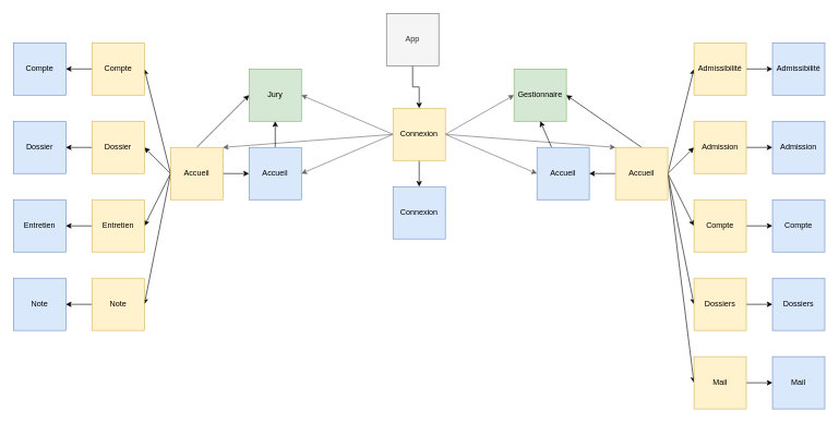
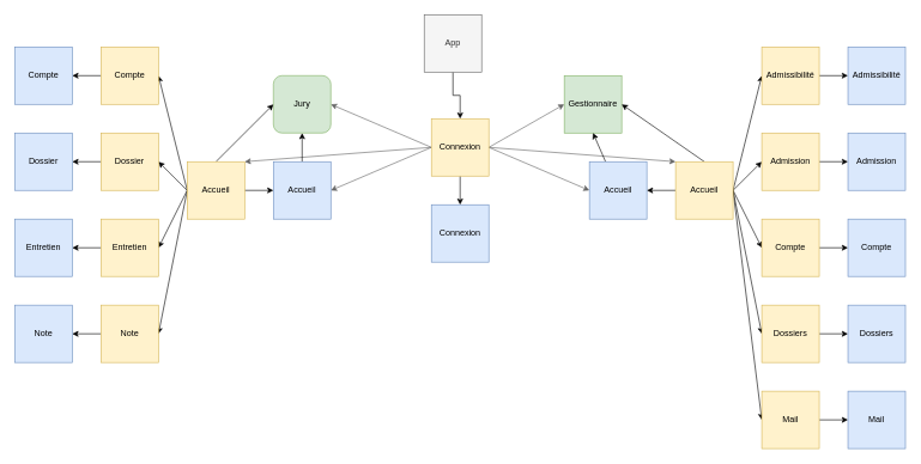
  <mxCell id="0" />
  <mxCell id="1" parent="0" />
  <mxCell id="2" style="edgeStyle=none;rounded=0;orthogonalLoop=1;jettySize=auto;html=1;entryX=1;entryY=0.5;entryDx=0;entryDy=0;fillColor=#f5f5f5;strokeColor=#666666;exitX=0;exitY=0.5;exitDx=0;exitDy=0;" parent="1" source="9" target="10" edge="1"><mxGeometry relative="1" as="geometry" /></mxCell>
  <mxCell id="3" style="edgeStyle=none;rounded=0;orthogonalLoop=1;jettySize=auto;html=1;entryX=1;entryY=0.5;entryDx=0;entryDy=0;exitX=0;exitY=0.5;exitDx=0;exitDy=0;fillColor=#f5f5f5;strokeColor=#666666;" parent="1" source="9" target="13" edge="1"><mxGeometry relative="1" as="geometry" /></mxCell>
  <mxCell id="4" style="edgeStyle=none;rounded=0;orthogonalLoop=1;jettySize=auto;html=1;entryX=1;entryY=0;entryDx=0;entryDy=0;exitX=0;exitY=0.5;exitDx=0;exitDy=0;fillColor=#f5f5f5;strokeColor=#666666;" parent="1" source="9" target="22" edge="1"><mxGeometry relative="1" as="geometry" /></mxCell>
  <mxCell id="5" style="edgeStyle=none;rounded=0;orthogonalLoop=1;jettySize=auto;html=1;entryX=0;entryY=0.5;entryDx=0;entryDy=0;fillColor=#f5f5f5;strokeColor=#666666;exitX=1;exitY=0.5;exitDx=0;exitDy=0;" parent="1" source="9" target="11" edge="1"><mxGeometry relative="1" as="geometry" /></mxCell>
  <mxCell id="6" style="edgeStyle=none;rounded=0;orthogonalLoop=1;jettySize=auto;html=1;entryX=0;entryY=0.5;entryDx=0;entryDy=0;exitX=1;exitY=0.5;exitDx=0;exitDy=0;fillColor=#f5f5f5;strokeColor=#666666;" parent="1" source="9" target="15" edge="1"><mxGeometry relative="1" as="geometry" /></mxCell>
  <mxCell id="7" style="edgeStyle=none;rounded=0;orthogonalLoop=1;jettySize=auto;html=1;entryX=0;entryY=0;entryDx=0;entryDy=0;exitX=1;exitY=0.5;exitDx=0;exitDy=0;fillColor=#f5f5f5;strokeColor=#666666;" parent="1" source="9" target="30" edge="1"><mxGeometry relative="1" as="geometry" /></mxCell>
  <mxCell id="8" style="edgeStyle=orthogonalEdgeStyle;rounded=0;orthogonalLoop=1;jettySize=auto;html=1;" parent="1" source="9" target="60" edge="1"><mxGeometry relative="1" as="geometry" /></mxCell>
  <mxCell id="9" value="Connexion" style="whiteSpace=wrap;html=1;aspect=fixed;fillColor=#fff2cc;strokeColor=#d6b656;" parent="1" vertex="1"><mxGeometry x="600" y="165" width="80" height="80" as="geometry" /></mxCell>
- <mxCell id="10" value="Jury" style="whiteSpace=wrap;html=1;aspect=fixed;fillColor=#d5e8d4;strokeColor=#82b366;" parent="1" vertex="1"><mxGeometry x="380" y="105" width="80" height="80" as="geometry" /></mxCell>
+ <mxCell id="10" value="Jury" style="whiteSpace=wrap;html=1;aspect=fixed;fillColor=#d5e8d4;strokeColor=#82b366;rounded=1;" parent="1" vertex="1"><mxGeometry x="380" y="105" width="80" height="80" as="geometry" /></mxCell>
  <mxCell id="11" value="Gestionnaire" style="whiteSpace=wrap;html=1;aspect=fixed;fillColor=#d5e8d4;strokeColor=#82b366;" parent="1" vertex="1"><mxGeometry x="785" y="105" width="80" height="80" as="geometry" /></mxCell>
  <mxCell id="12" style="edgeStyle=orthogonalEdgeStyle;rounded=0;orthogonalLoop=1;jettySize=auto;html=1;exitX=0.5;exitY=0;exitDx=0;exitDy=0;" parent="1" source="13" target="10" edge="1"><mxGeometry relative="1" as="geometry" /></mxCell>
  <mxCell id="13" value="Accueil" style="whiteSpace=wrap;html=1;aspect=fixed;fillColor=#dae8fc;strokeColor=#6c8ebf;" parent="1" vertex="1"><mxGeometry x="380" y="225" width="80" height="80" as="geometry" /></mxCell>
  <mxCell id="14" style="edgeStyle=none;rounded=0;orthogonalLoop=1;jettySize=auto;html=1;entryX=0.5;entryY=1;entryDx=0;entryDy=0;" parent="1" source="15" target="11" edge="1"><mxGeometry relative="1" as="geometry" /></mxCell>
  <mxCell id="15" value="Accueil" style="whiteSpace=wrap;html=1;aspect=fixed;fillColor=#dae8fc;strokeColor=#6c8ebf;" parent="1" vertex="1"><mxGeometry x="820" y="225" width="80" height="80" as="geometry" /></mxCell>
  <mxCell id="16" style="edgeStyle=orthogonalEdgeStyle;rounded=0;orthogonalLoop=1;jettySize=auto;html=1;" parent="1" source="22" target="13" edge="1"><mxGeometry relative="1" as="geometry" /></mxCell>
  <mxCell id="17" style="rounded=0;orthogonalLoop=1;jettySize=auto;html=1;entryX=0;entryY=0.5;entryDx=0;entryDy=0;exitX=0.5;exitY=0;exitDx=0;exitDy=0;" parent="1" source="22" target="10" edge="1"><mxGeometry relative="1" as="geometry" /></mxCell>
  <mxCell id="18" style="edgeStyle=none;rounded=0;orthogonalLoop=1;jettySize=auto;html=1;entryX=1;entryY=0.5;entryDx=0;entryDy=0;exitX=0;exitY=0.5;exitDx=0;exitDy=0;" parent="1" source="22" target="38" edge="1"><mxGeometry relative="1" as="geometry"><mxPoint x="250" y="325" as="sourcePoint" /></mxGeometry></mxCell>
  <mxCell id="19" style="edgeStyle=none;rounded=0;orthogonalLoop=1;jettySize=auto;html=1;entryX=1;entryY=0.5;entryDx=0;entryDy=0;exitX=0;exitY=0.5;exitDx=0;exitDy=0;" parent="1" source="22" target="40" edge="1"><mxGeometry relative="1" as="geometry" /></mxCell>
  <mxCell id="20" style="edgeStyle=none;rounded=0;orthogonalLoop=1;jettySize=auto;html=1;entryX=1;entryY=0.5;entryDx=0;entryDy=0;exitX=0;exitY=0.5;exitDx=0;exitDy=0;" parent="1" source="22" target="42" edge="1"><mxGeometry relative="1" as="geometry" /></mxCell>
  <mxCell id="21" style="edgeStyle=none;rounded=0;orthogonalLoop=1;jettySize=auto;html=1;entryX=1;entryY=0.5;entryDx=0;entryDy=0;exitX=0;exitY=0.5;exitDx=0;exitDy=0;" parent="1" source="22" target="33" edge="1"><mxGeometry relative="1" as="geometry" /></mxCell>
  <mxCell id="22" value="Accueil" style="whiteSpace=wrap;html=1;aspect=fixed;fillColor=#fff2cc;strokeColor=#d6b656;" parent="1" vertex="1"><mxGeometry x="260" y="225" width="80" height="80" as="geometry" /></mxCell>
  <mxCell id="23" style="edgeStyle=none;rounded=0;orthogonalLoop=1;jettySize=auto;html=1;entryX=1;entryY=0.5;entryDx=0;entryDy=0;exitX=0.5;exitY=0;exitDx=0;exitDy=0;" parent="1" source="30" target="11" edge="1"><mxGeometry relative="1" as="geometry" /></mxCell>
  <mxCell id="24" style="edgeStyle=none;rounded=0;orthogonalLoop=1;jettySize=auto;html=1;entryX=1;entryY=0.5;entryDx=0;entryDy=0;" parent="1" source="30" target="15" edge="1"><mxGeometry relative="1" as="geometry" /></mxCell>
  <mxCell id="25" style="edgeStyle=none;rounded=0;orthogonalLoop=1;jettySize=auto;html=1;entryX=0;entryY=0.5;entryDx=0;entryDy=0;exitX=1;exitY=0.5;exitDx=0;exitDy=0;" parent="1" source="30" target="44" edge="1"><mxGeometry relative="1" as="geometry" /></mxCell>
  <mxCell id="26" style="edgeStyle=none;rounded=0;orthogonalLoop=1;jettySize=auto;html=1;entryX=0;entryY=0.5;entryDx=0;entryDy=0;exitX=1;exitY=0.5;exitDx=0;exitDy=0;" parent="1" source="30" target="46" edge="1"><mxGeometry relative="1" as="geometry" /></mxCell>
  <mxCell id="27" style="edgeStyle=none;rounded=0;orthogonalLoop=1;jettySize=auto;html=1;entryX=0;entryY=0.5;entryDx=0;entryDy=0;exitX=1;exitY=0.5;exitDx=0;exitDy=0;" parent="1" source="30" target="48" edge="1"><mxGeometry relative="1" as="geometry" /></mxCell>
  <mxCell id="28" style="edgeStyle=none;rounded=0;orthogonalLoop=1;jettySize=auto;html=1;entryX=0;entryY=0.5;entryDx=0;entryDy=0;exitX=1;exitY=0.5;exitDx=0;exitDy=0;" parent="1" source="30" target="50" edge="1"><mxGeometry relative="1" as="geometry" /></mxCell>
  <mxCell id="29" style="edgeStyle=none;rounded=0;orthogonalLoop=1;jettySize=auto;html=1;entryX=0;entryY=0.5;entryDx=0;entryDy=0;exitX=1;exitY=0.5;exitDx=0;exitDy=0;" parent="1" source="30" target="52" edge="1"><mxGeometry relative="1" as="geometry" /></mxCell>
  <mxCell id="30" value="Accueil" style="whiteSpace=wrap;html=1;aspect=fixed;fillColor=#fff2cc;strokeColor=#d6b656;" parent="1" vertex="1"><mxGeometry x="940" y="225" width="80" height="80" as="geometry" /></mxCell>
  <mxCell id="31" value="Compte" style="whiteSpace=wrap;html=1;aspect=fixed;fillColor=#dae8fc;strokeColor=#6c8ebf;" parent="1" vertex="1"><mxGeometry x="20" y="65" width="80" height="80" as="geometry" /></mxCell>
  <mxCell id="32" style="edgeStyle=none;rounded=0;orthogonalLoop=1;jettySize=auto;html=1;entryX=1;entryY=0.5;entryDx=0;entryDy=0;" parent="1" source="33" target="31" edge="1"><mxGeometry relative="1" as="geometry" /></mxCell>
  <mxCell id="33" value="Compte" style="whiteSpace=wrap;html=1;aspect=fixed;fillColor=#fff2cc;strokeColor=#d6b656;" parent="1" vertex="1"><mxGeometry x="140" y="65" width="80" height="80" as="geometry" /></mxCell>
  <mxCell id="34" value="Dossier" style="whiteSpace=wrap;html=1;aspect=fixed;fillColor=#dae8fc;strokeColor=#6c8ebf;" parent="1" vertex="1"><mxGeometry x="20" y="185" width="80" height="80" as="geometry" /></mxCell>
  <mxCell id="35" value="Entretien" style="whiteSpace=wrap;html=1;aspect=fixed;fillColor=#dae8fc;strokeColor=#6c8ebf;" parent="1" vertex="1"><mxGeometry x="20" y="305" width="80" height="80" as="geometry" /></mxCell>
  <mxCell id="36" value="Note" style="whiteSpace=wrap;html=1;aspect=fixed;fillColor=#dae8fc;strokeColor=#6c8ebf;" parent="1" vertex="1"><mxGeometry x="20" y="425" width="80" height="80" as="geometry" /></mxCell>
  <mxCell id="37" style="edgeStyle=none;rounded=0;orthogonalLoop=1;jettySize=auto;html=1;entryX=1;entryY=0.5;entryDx=0;entryDy=0;" parent="1" source="38" target="34" edge="1"><mxGeometry relative="1" as="geometry" /></mxCell>
  <mxCell id="38" value="Dossier" style="whiteSpace=wrap;html=1;aspect=fixed;fillColor=#fff2cc;strokeColor=#d6b656;" parent="1" vertex="1"><mxGeometry x="140" y="185" width="80" height="80" as="geometry" /></mxCell>
  <mxCell id="39" style="edgeStyle=none;rounded=0;orthogonalLoop=1;jettySize=auto;html=1;" parent="1" source="40" edge="1"><mxGeometry relative="1" as="geometry"><mxPoint x="100" y="345" as="targetPoint" /></mxGeometry></mxCell>
  <mxCell id="40" value="Entretien" style="whiteSpace=wrap;html=1;aspect=fixed;fillColor=#fff2cc;strokeColor=#d6b656;" parent="1" vertex="1"><mxGeometry x="140" y="305" width="80" height="80" as="geometry" /></mxCell>
  <mxCell id="41" style="edgeStyle=none;rounded=0;orthogonalLoop=1;jettySize=auto;html=1;entryX=1;entryY=0.5;entryDx=0;entryDy=0;" parent="1" source="42" target="36" edge="1"><mxGeometry relative="1" as="geometry" /></mxCell>
  <mxCell id="42" value="Note" style="whiteSpace=wrap;html=1;aspect=fixed;fillColor=#fff2cc;strokeColor=#d6b656;" parent="1" vertex="1"><mxGeometry x="140" y="425" width="80" height="80" as="geometry" /></mxCell>
  <mxCell id="43" style="edgeStyle=none;rounded=0;orthogonalLoop=1;jettySize=auto;html=1;entryX=0;entryY=0.5;entryDx=0;entryDy=0;" parent="1" source="44" target="53" edge="1"><mxGeometry relative="1" as="geometry" /></mxCell>
  <mxCell id="44" value="Admissibilité" style="whiteSpace=wrap;html=1;aspect=fixed;fillColor=#fff2cc;strokeColor=#d6b656;" parent="1" vertex="1"><mxGeometry x="1060" y="65" width="80" height="80" as="geometry" /></mxCell>
  <mxCell id="45" style="edgeStyle=none;rounded=0;orthogonalLoop=1;jettySize=auto;html=1;entryX=0;entryY=0.5;entryDx=0;entryDy=0;" parent="1" source="46" target="54" edge="1"><mxGeometry relative="1" as="geometry" /></mxCell>
  <mxCell id="46" value="Admission" style="whiteSpace=wrap;html=1;aspect=fixed;fillColor=#fff2cc;strokeColor=#d6b656;" parent="1" vertex="1"><mxGeometry x="1060" y="185" width="80" height="80" as="geometry" /></mxCell>
  <mxCell id="47" style="edgeStyle=none;rounded=0;orthogonalLoop=1;jettySize=auto;html=1;entryX=0;entryY=0.5;entryDx=0;entryDy=0;" parent="1" source="48" target="55" edge="1"><mxGeometry relative="1" as="geometry" /></mxCell>
  <mxCell id="48" value="Compte" style="whiteSpace=wrap;html=1;aspect=fixed;fillColor=#fff2cc;strokeColor=#d6b656;" parent="1" vertex="1"><mxGeometry x="1060" y="305" width="80" height="80" as="geometry" /></mxCell>
  <mxCell id="49" style="edgeStyle=none;rounded=0;orthogonalLoop=1;jettySize=auto;html=1;entryX=0;entryY=0.5;entryDx=0;entryDy=0;" parent="1" source="50" target="56" edge="1"><mxGeometry relative="1" as="geometry" /></mxCell>
  <mxCell id="50" value="Dossiers" style="whiteSpace=wrap;html=1;aspect=fixed;fillColor=#fff2cc;strokeColor=#d6b656;" parent="1" vertex="1"><mxGeometry x="1060" y="425" width="80" height="80" as="geometry" /></mxCell>
  <mxCell id="51" style="edgeStyle=none;rounded=0;orthogonalLoop=1;jettySize=auto;html=1;entryX=0;entryY=0.5;entryDx=0;entryDy=0;" parent="1" source="52" target="57" edge="1"><mxGeometry relative="1" as="geometry" /></mxCell>
  <mxCell id="52" value="Mail" style="whiteSpace=wrap;html=1;aspect=fixed;fillColor=#fff2cc;strokeColor=#d6b656;" parent="1" vertex="1"><mxGeometry x="1060" y="545" width="80" height="80" as="geometry" /></mxCell>
  <mxCell id="53" value="Admissibilité" style="whiteSpace=wrap;html=1;aspect=fixed;fillColor=#dae8fc;strokeColor=#6c8ebf;" parent="1" vertex="1"><mxGeometry x="1180" y="65" width="80" height="80" as="geometry" /></mxCell>
  <mxCell id="54" value="Admission" style="whiteSpace=wrap;html=1;aspect=fixed;fillColor=#dae8fc;strokeColor=#6c8ebf;" parent="1" vertex="1"><mxGeometry x="1180" y="185" width="80" height="80" as="geometry" /></mxCell>
  <mxCell id="55" value="Compte" style="whiteSpace=wrap;html=1;aspect=fixed;fillColor=#dae8fc;strokeColor=#6c8ebf;" parent="1" vertex="1"><mxGeometry x="1180" y="305" width="80" height="80" as="geometry" /></mxCell>
  <mxCell id="56" value="Dossiers" style="whiteSpace=wrap;html=1;aspect=fixed;fillColor=#dae8fc;strokeColor=#6c8ebf;" parent="1" vertex="1"><mxGeometry x="1180" y="425" width="80" height="80" as="geometry" /></mxCell>
  <mxCell id="57" value="Mail" style="whiteSpace=wrap;html=1;aspect=fixed;fillColor=#dae8fc;strokeColor=#6c8ebf;" parent="1" vertex="1"><mxGeometry x="1180" y="545" width="80" height="80" as="geometry" /></mxCell>
  <mxCell id="58" style="edgeStyle=orthogonalEdgeStyle;rounded=0;orthogonalLoop=1;jettySize=auto;html=1;entryX=0.5;entryY=0;entryDx=0;entryDy=0;" parent="1" source="59" target="9" edge="1"><mxGeometry relative="1" as="geometry" /></mxCell>
  <mxCell id="59" value="App" style="whiteSpace=wrap;html=1;aspect=fixed;fillColor=#f5f5f5;strokeColor=#666666;fontColor=#333333;" parent="1" vertex="1"><mxGeometry x="590" y="20" width="80" height="80" as="geometry" /></mxCell>
  <mxCell id="60" value="Connexion" style="whiteSpace=wrap;html=1;aspect=fixed;fillColor=#dae8fc;strokeColor=#6c8ebf;" parent="1" vertex="1"><mxGeometry x="600" y="285" width="80" height="80" as="geometry" /></mxCell>
